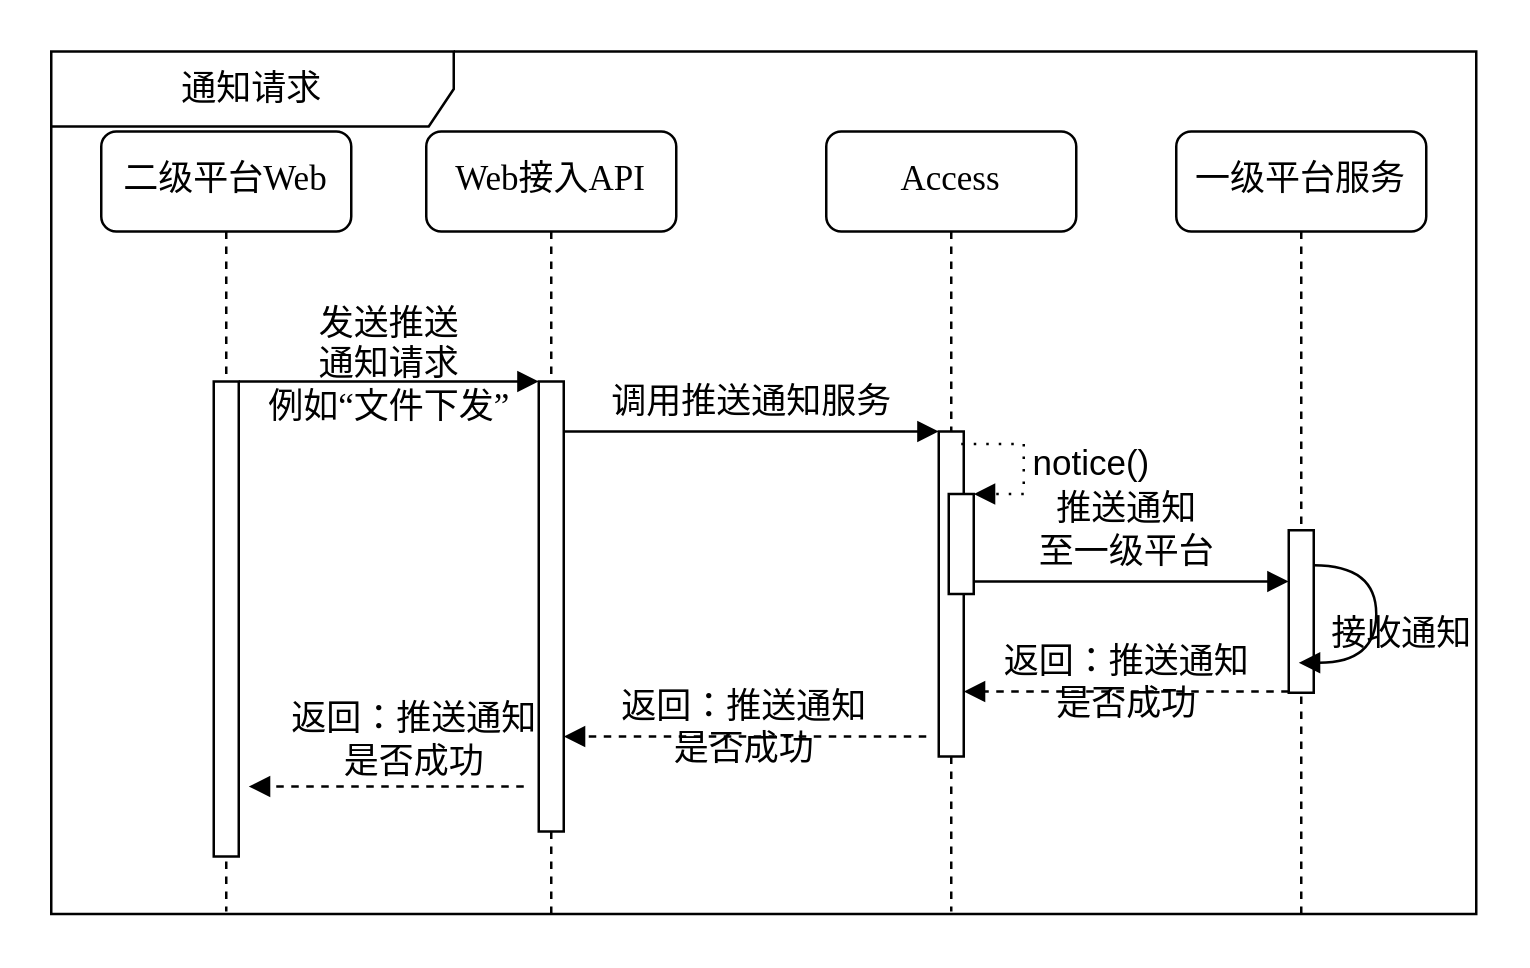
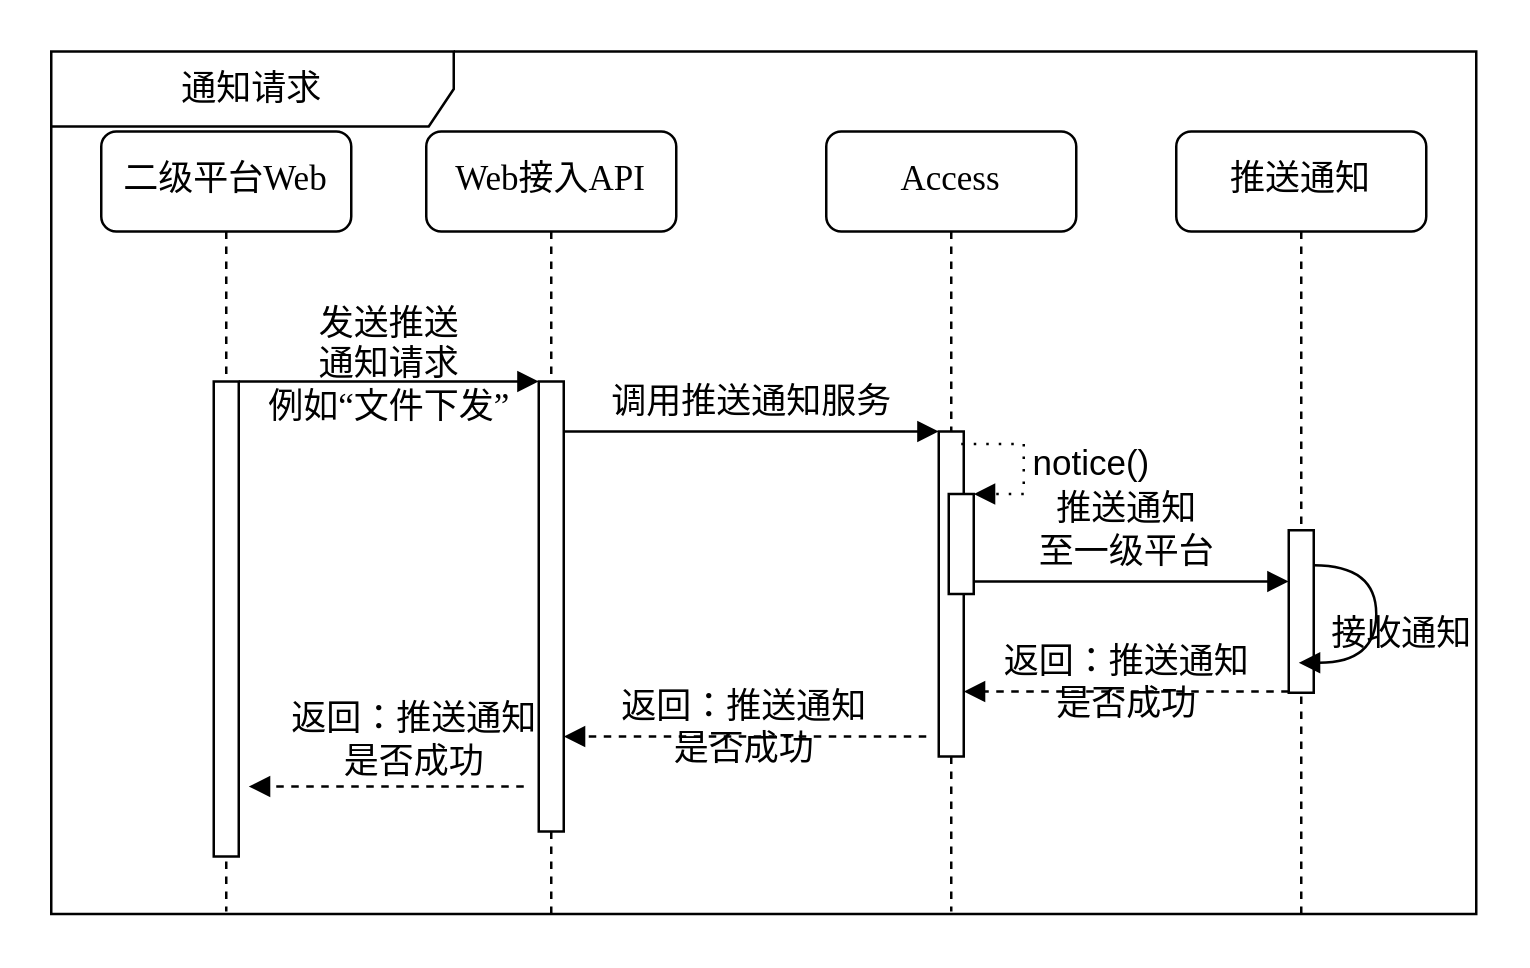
  <mxCell id="0" />
  <mxCell id="1" parent="0" />
  <mxCell id="2" value="&lt;font style=&quot;font-size: 14px&quot;&gt;通知请求&lt;/font&gt;" style="shape=umlFrame;whiteSpace=wrap;html=1;width=161;height=30;" parent="1" vertex="1"><mxGeometry x="20" y="20" width="570" height="345" as="geometry" /></mxCell>
  <mxCell id="3" value="推送通知&lt;br&gt;至一级平台" style="html=1;verticalAlign=bottom;endArrow=block;labelBackgroundColor=none;fontFamily=Verdana;fontSize=14;edgeStyle=elbowEdgeStyle;elbow=vertical;" parent="1" edge="1"><mxGeometry relative="1" as="geometry"><mxPoint x="385" y="232" as="sourcePoint" /><Array as="points"><mxPoint x="390" y="232" /></Array><mxPoint x="515" y="232" as="targetPoint" /></mxGeometry></mxCell>
  <mxCell id="4" value="Web接入API" style="shape=umlLifeline;perimeter=lifelinePerimeter;whiteSpace=wrap;html=1;container=1;collapsible=0;recursiveResize=0;outlineConnect=0;rounded=1;shadow=0;comic=0;labelBackgroundColor=none;strokeColor=#000000;strokeWidth=1;fillColor=#FFFFFF;fontFamily=Verdana;fontSize=14;fontColor=#000000;align=center;" parent="1" vertex="1"><mxGeometry x="170" y="52" width="100" height="313" as="geometry" /></mxCell>
  <mxCell id="5" value="" style="html=1;points=[];perimeter=orthogonalPerimeter;rounded=0;shadow=0;comic=0;labelBackgroundColor=none;strokeColor=#000000;strokeWidth=1;fillColor=#FFFFFF;fontFamily=Verdana;fontSize=14;fontColor=#000000;align=center;" parent="4" vertex="1"><mxGeometry x="45" y="100" width="10" height="180" as="geometry" /></mxCell>
  <mxCell id="6" value="Access" style="shape=umlLifeline;perimeter=lifelinePerimeter;whiteSpace=wrap;html=1;container=1;collapsible=0;recursiveResize=0;outlineConnect=0;rounded=1;shadow=0;comic=0;labelBackgroundColor=none;strokeColor=#000000;strokeWidth=1;fillColor=#FFFFFF;fontFamily=Verdana;fontSize=14;fontColor=#000000;align=center;" parent="1" vertex="1"><mxGeometry x="330" y="52" width="100" height="312" as="geometry" /></mxCell>
  <mxCell id="7" value="" style="html=1;points=[];perimeter=orthogonalPerimeter;rounded=0;shadow=0;comic=0;labelBackgroundColor=none;strokeColor=#000000;strokeWidth=1;fillColor=#FFFFFF;fontFamily=Verdana;fontSize=14;fontColor=#000000;align=center;" parent="6" vertex="1"><mxGeometry x="45" y="120" width="10" height="130" as="geometry" /></mxCell>
  <mxCell id="8" value="&lt;font style=&quot;font-size: 14px&quot;&gt;notice()&lt;/font&gt;" style="edgeStyle=orthogonalEdgeStyle;html=1;align=left;spacingLeft=2;endArrow=block;rounded=0;entryX=1;entryY=0;dashed=1;dashPattern=1 4;" parent="6" target="9" edge="1"><mxGeometry relative="1" as="geometry"><mxPoint x="54" y="125" as="sourcePoint" /><Array as="points"><mxPoint x="79" y="125" /></Array></mxGeometry></mxCell>
  <mxCell id="9" value="" style="html=1;points=[];perimeter=orthogonalPerimeter;" parent="6" vertex="1"><mxGeometry x="49" y="145" width="10" height="40" as="geometry" /></mxCell>
- <mxCell id="10" value="一级平台服务" style="shape=umlLifeline;perimeter=lifelinePerimeter;whiteSpace=wrap;html=1;container=1;collapsible=0;recursiveResize=0;outlineConnect=0;rounded=1;shadow=0;comic=0;labelBackgroundColor=none;strokeColor=#000000;strokeWidth=1;fillColor=#FFFFFF;fontFamily=Verdana;fontSize=14;fontColor=#000000;align=center;" parent="1" vertex="1"><mxGeometry x="470" y="52" width="100" height="313" as="geometry" /></mxCell>
+ <mxCell id="10" value="推送通知" style="shape=umlLifeline;perimeter=lifelinePerimeter;whiteSpace=wrap;html=1;container=1;collapsible=0;recursiveResize=0;outlineConnect=0;rounded=1;shadow=0;comic=0;labelBackgroundColor=none;strokeColor=#000000;strokeWidth=1;fillColor=#FFFFFF;fontFamily=Verdana;fontSize=14;fontColor=#000000;align=center;" parent="1" vertex="1"><mxGeometry x="470" y="52" width="100" height="313" as="geometry" /></mxCell>
  <mxCell id="11" value="二级平台Web" style="shape=umlLifeline;perimeter=lifelinePerimeter;whiteSpace=wrap;html=1;container=1;collapsible=0;recursiveResize=0;outlineConnect=0;rounded=1;shadow=0;comic=0;labelBackgroundColor=none;strokeColor=#000000;strokeWidth=1;fillColor=#FFFFFF;fontFamily=Verdana;fontSize=14;fontColor=#000000;align=center;" parent="1" vertex="1"><mxGeometry x="40" y="52" width="100" height="312" as="geometry" /></mxCell>
  <mxCell id="12" value="" style="html=1;points=[];perimeter=orthogonalPerimeter;rounded=0;shadow=0;comic=0;labelBackgroundColor=none;strokeColor=#000000;strokeWidth=1;fillColor=#FFFFFF;fontFamily=Verdana;fontSize=14;fontColor=#000000;align=center;" parent="11" vertex="1"><mxGeometry x="45" y="100" width="10" height="190" as="geometry" /></mxCell>
  <mxCell id="13" value="" style="html=1;points=[];perimeter=orthogonalPerimeter;rounded=0;shadow=0;comic=0;labelBackgroundColor=none;strokeColor=#000000;strokeWidth=1;fillColor=#FFFFFF;fontFamily=Verdana;fontSize=14;fontColor=#000000;align=center;" parent="1" vertex="1"><mxGeometry x="515" y="211.5" width="10" height="65" as="geometry" /></mxCell>
  <mxCell id="14" value="发送推送&lt;br&gt;通知请求&lt;br&gt;例如“文件下发”&lt;br&gt;" style="html=1;verticalAlign=bottom;endArrow=block;entryX=0;entryY=0;labelBackgroundColor=none;fontFamily=Verdana;fontSize=14;edgeStyle=elbowEdgeStyle;elbow=vertical;endFill=1;" parent="1" source="12" target="5" edge="1"><mxGeometry y="-22" relative="1" as="geometry"><mxPoint x="150" y="161.5" as="sourcePoint" /><mxPoint as="offset" /></mxGeometry></mxCell>
  <mxCell id="15" value="调用推送通知服务" style="html=1;verticalAlign=bottom;endArrow=block;entryX=0;entryY=0;labelBackgroundColor=none;fontFamily=Verdana;fontSize=14;edgeStyle=elbowEdgeStyle;elbow=vertical;endFill=1;" parent="1" source="5" target="7" edge="1"><mxGeometry relative="1" as="geometry"><mxPoint x="300" y="171.5" as="sourcePoint" /></mxGeometry></mxCell>
  <mxCell id="16" value="返回：推送通知&lt;br&gt;是否成功" style="html=1;verticalAlign=bottom;endArrow=block;entryX=0;entryY=0;labelBackgroundColor=none;fontFamily=Verdana;fontSize=14;dashed=1;" parent="1" edge="1"><mxGeometry y="17" relative="1" as="geometry"><mxPoint x="515" y="276" as="sourcePoint" /><mxPoint x="385" y="276" as="targetPoint" /><mxPoint as="offset" /></mxGeometry></mxCell>
  <mxCell id="17" value="返回：推送通知&lt;br&gt;是否成功" style="html=1;verticalAlign=bottom;endArrow=block;entryX=0;entryY=0;labelBackgroundColor=none;fontFamily=Verdana;fontSize=14;dashed=1;" parent="1" edge="1"><mxGeometry y="17" relative="1" as="geometry"><mxPoint x="370" y="294" as="sourcePoint" /><mxPoint x="225" y="294" as="targetPoint" /><mxPoint as="offset" /></mxGeometry></mxCell>
  <mxCell id="18" value="返回：推送通知&lt;br&gt;是否成功" style="html=1;verticalAlign=bottom;endArrow=block;labelBackgroundColor=none;fontFamily=Verdana;fontSize=14;dashed=1;" parent="1" edge="1"><mxGeometry x="-0.201" y="2" relative="1" as="geometry"><mxPoint x="209" y="314" as="sourcePoint" /><mxPoint x="99" y="314" as="targetPoint" /><mxPoint as="offset" /></mxGeometry></mxCell>
  <mxCell id="19" value="接收通知" style="html=1;verticalAlign=bottom;endArrow=block;labelBackgroundColor=none;fontFamily=Verdana;fontSize=14;elbow=vertical;edgeStyle=orthogonalEdgeStyle;curved=1;exitX=1.066;exitY=0.713;exitPerimeter=0;" parent="1" edge="1"><mxGeometry x="0.347" y="-10" relative="1" as="geometry"><mxPoint x="525" y="225.5" as="sourcePoint" /><mxPoint x="519" y="264.5" as="targetPoint" /><Array as="points"><mxPoint x="550" y="226" /><mxPoint x="550" y="265" /></Array><mxPoint x="10" y="10" as="offset" /></mxGeometry></mxCell>
